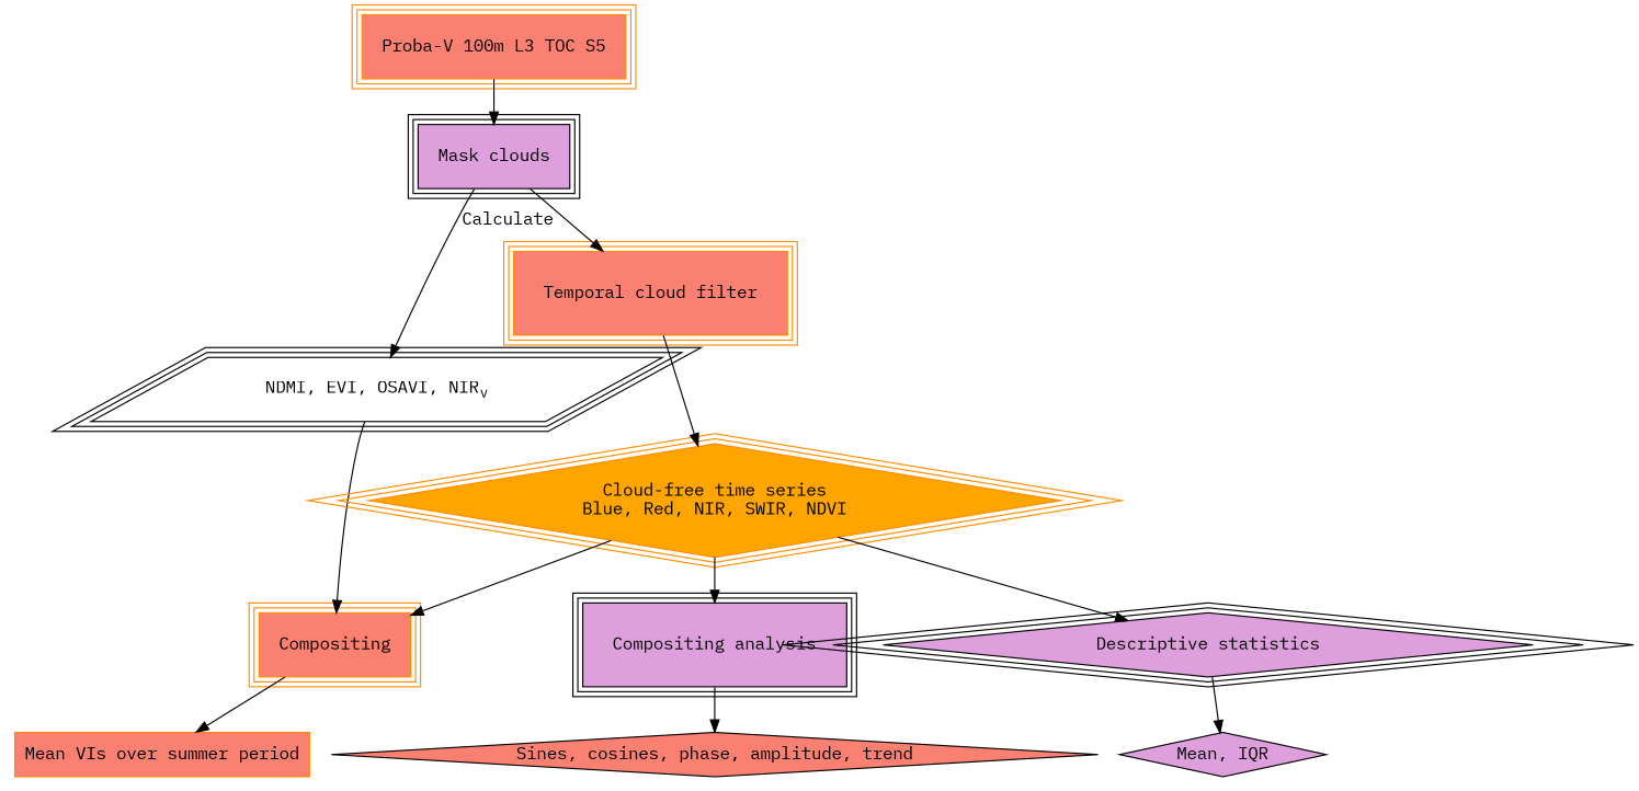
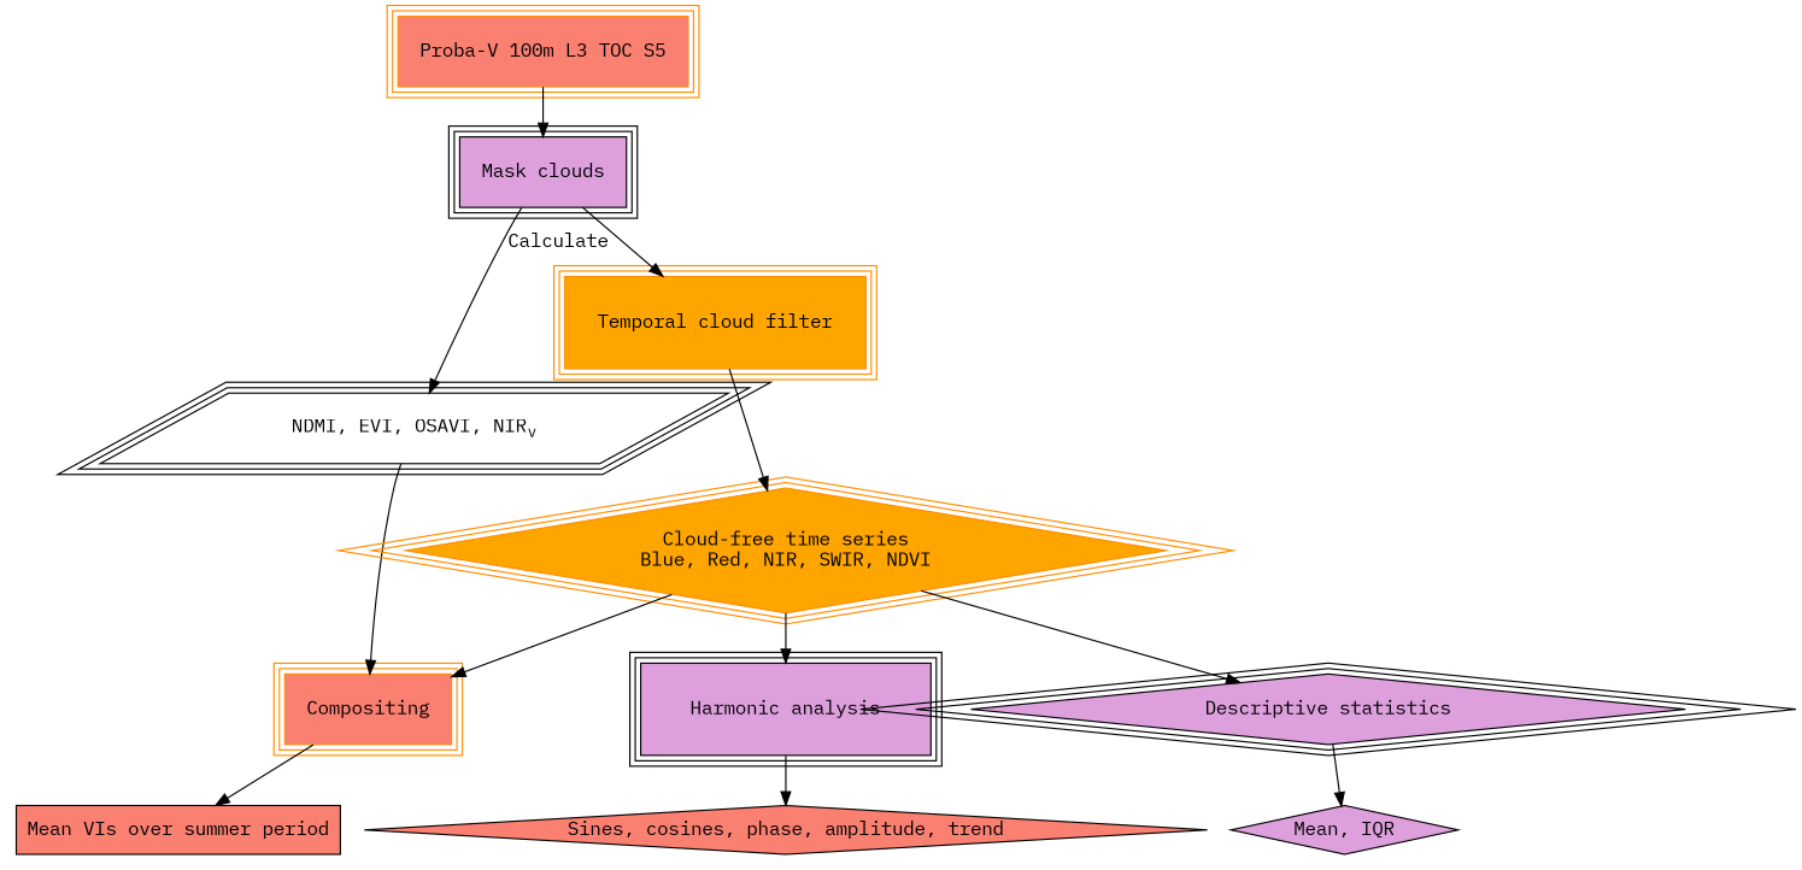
  digraph {
    fontname="IBM Plex Mono"
    node [color=black fillcolor=salmon fontname="IBM Plex Mono" shape=box style=filled peripheries=3]
    edge [fontname="IBM Plex Mono"]
    n1 [label="Sines, cosines, phase, amplitude, trend" shape=diamond peripheries=""]
    n2 [fillcolor=plum label="Mean, IQR" shape=diamond peripheries=""]
-   n3 [color=darkorange label="Mean VIs over summer period" peripheries=""]
+   n3 [label="Mean VIs over summer period" peripheries=""]
    n4 [color=darkorange label="Proba-V 100m L3 TOC S5"]
    "Mask clouds" [fillcolor=plum]
    n6 [label=<NDMI, EVI, OSAVI, NIR<SUB>v</SUB>> shape=parallelogram color="" fillcolor="" style=""]
-   n7 [color=darkorange label="Temporal cloud filter"]
+   n7 [color=darkorange fillcolor=orange label="Temporal cloud filter"]
    n8 [color=darkorange fillcolor=orange label="Cloud-free time series\nBlue, Red, NIR, SWIR, NDVI" shape=diamond]
-   "Harmonic analysis" [fillcolor=plum label="Compositing analysis"]
+   "Harmonic analysis" [fillcolor=plum]
    "Descriptive statistics" [fillcolor=plum shape=diamond]
    Compositing [color=darkorange]
    n4 -> "Mask clouds"
    "Mask clouds" -> n6 [label=Calculate]
    "Mask clouds" -> n7
    n6 -> Compositing
    n7 -> n8
    n8 -> "Harmonic analysis"
    n8 -> "Descriptive statistics"
    n8 -> Compositing
    "Harmonic analysis" -> n1
    "Descriptive statistics" -> n2
    Compositing -> n3
  }
